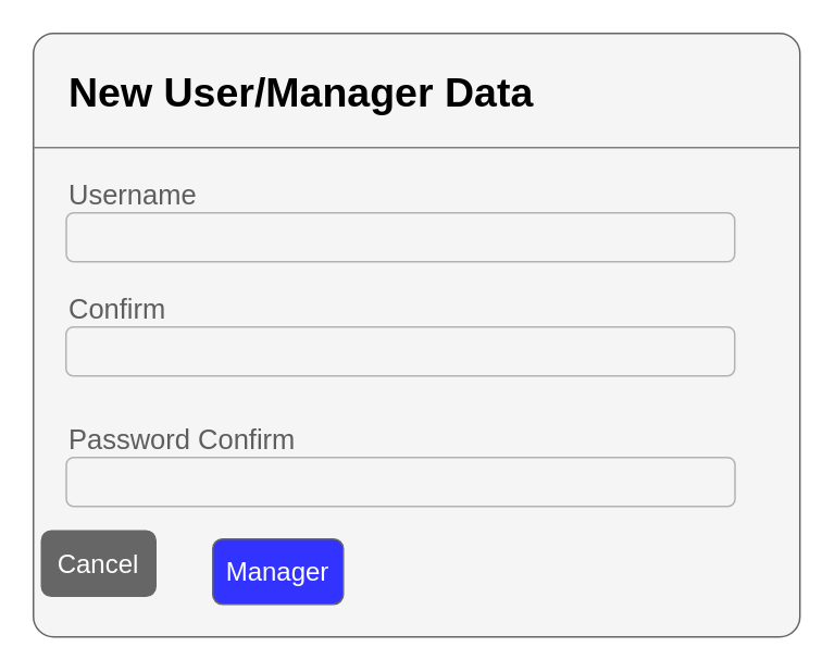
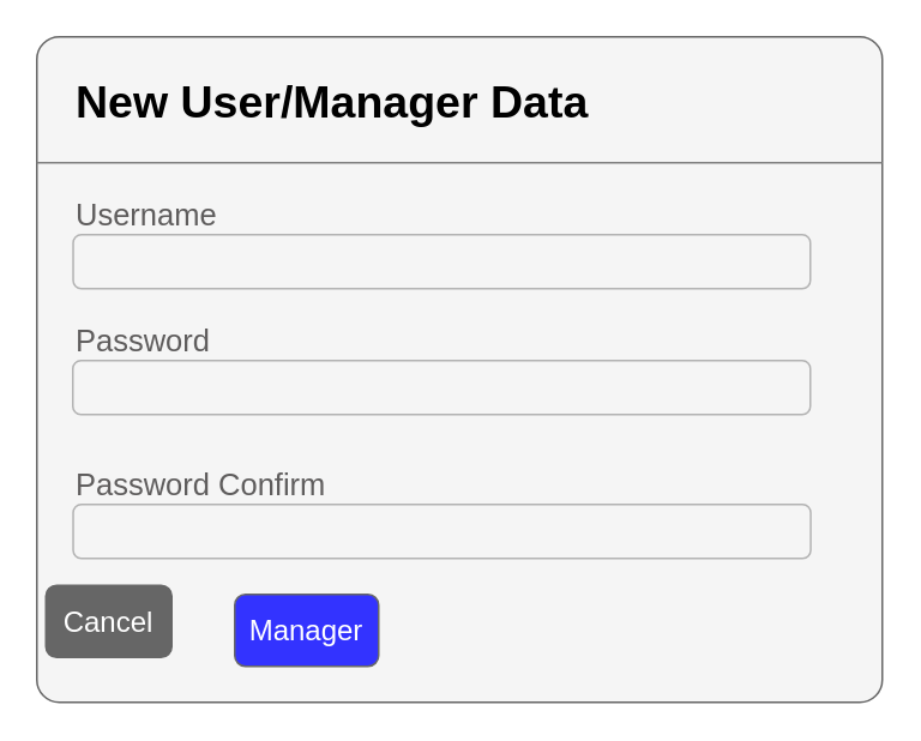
  <mxCell id="0" />
  <mxCell id="1" parent="0" />
  <mxCell id="2" value="" style="rounded=1;whiteSpace=wrap;html=1;perimeterSpacing=9;argSize=1;arcSize=25;absoluteArcSize=1;fillColor=#f5f5f5;fontColor=#333333;strokeColor=#666666;" parent="1" vertex="1"><mxGeometry x="20" y="20" width="470" height="370" as="geometry" /></mxCell>
  <mxCell id="3" value="New User/Manager Data" style="text;html=1;strokeColor=none;fillColor=none;align=left;verticalAlign=middle;whiteSpace=wrap;rounded=0;fontSize=25;fontStyle=1;fontColor=#000000;" parent="1" vertex="1"><mxGeometry x="40" y="40" width="410" height="30" as="geometry" /></mxCell>
  <mxCell id="4" value="" style="endArrow=none;html=1;fontSize=25;fontColor=#000000;strokeColor=#808080;" parent="1" edge="1"><mxGeometry width="50" height="50" relative="1" as="geometry"><mxPoint x="20" y="90" as="sourcePoint" /><mxPoint x="490" y="90" as="targetPoint" /><Array as="points"><mxPoint x="250" y="90" /></Array></mxGeometry></mxCell>
  <mxCell id="5" value="&lt;span style=&quot;font-size: 17px;&quot;&gt;&lt;font style=&quot;font-size: 17px;&quot;&gt;Username&lt;br&gt;&lt;/font&gt;&lt;/span&gt;" style="text;html=1;strokeColor=none;fillColor=none;align=left;verticalAlign=middle;whiteSpace=wrap;rounded=0;fontSize=17;fontStyle=0;fontColor=#5f5d5d;" parent="1" vertex="1"><mxGeometry x="40" y="100" width="187.75" height="40" as="geometry" /></mxCell>
- <mxCell id="6" value="&lt;span style=&quot;font-size: 17px;&quot;&gt;&lt;font style=&quot;font-size: 17px;&quot;&gt;Confirm&lt;br&gt;&lt;/font&gt;&lt;/span&gt;" style="text;html=1;strokeColor=none;fillColor=none;align=left;verticalAlign=middle;whiteSpace=wrap;rounded=0;fontSize=17;fontStyle=0;fontColor=#5f5d5d;" parent="1" vertex="1"><mxGeometry x="40" y="170" width="187.75" height="40" as="geometry" /></mxCell>
+ <mxCell id="6" value="&lt;span style=&quot;font-size: 17px;&quot;&gt;&lt;font style=&quot;font-size: 17px;&quot;&gt;Password&lt;br&gt;&lt;/font&gt;&lt;/span&gt;" style="text;html=1;strokeColor=none;fillColor=none;align=left;verticalAlign=middle;whiteSpace=wrap;rounded=0;fontSize=17;fontStyle=0;fontColor=#5f5d5d;" parent="1" vertex="1"><mxGeometry x="40" y="170" width="187.75" height="40" as="geometry" /></mxCell>
  <mxCell id="7" value="" style="rounded=1;whiteSpace=wrap;html=1;fontSize=17;fontColor=#333333;fillColor=#f5f5f5;strokeColor=#B3B3B3;" parent="1" vertex="1"><mxGeometry x="40.19" y="130" width="409.81" height="30" as="geometry" /></mxCell>
  <mxCell id="8" value="" style="rounded=1;whiteSpace=wrap;html=1;fontSize=17;fontColor=#333333;fillColor=#f5f5f5;strokeColor=#B3B3B3;" parent="1" vertex="1"><mxGeometry x="40" y="200" width="410" height="30" as="geometry" /></mxCell>
  <mxCell id="9" value="&lt;span style=&quot;font-size: 17px;&quot;&gt;&lt;font style=&quot;font-size: 17px;&quot;&gt;Password Confirm&lt;br&gt;&lt;/font&gt;&lt;/span&gt;" style="text;html=1;strokeColor=none;fillColor=none;align=left;verticalAlign=middle;whiteSpace=wrap;rounded=0;fontSize=17;fontStyle=0;fontColor=#5f5d5d;" parent="1" vertex="1"><mxGeometry x="40.19" y="250" width="187.75" height="40" as="geometry" /></mxCell>
  <mxCell id="10" value="" style="rounded=1;whiteSpace=wrap;html=1;fontSize=17;fontColor=#333333;fillColor=#f5f5f5;strokeColor=#B3B3B3;" parent="1" vertex="1"><mxGeometry x="40.19" y="280" width="410" height="30" as="geometry" /></mxCell>
  <mxCell id="11" value="Cancel" style="rounded=1;whiteSpace=wrap;html=1;strokeColor=#666666;fontSize=16;fontColor=#FFFFFF;fillColor=#666666;" parent="1" vertex="1"><mxGeometry x="25" y="325" width="70" height="40" as="geometry" /></mxCell>
  <mxCell id="12" value="Manager" style="rounded=1;whiteSpace=wrap;html=1;strokeColor=#666666;fontSize=16;fontColor=#FFFFFF;fillColor=#3333FF;" parent="1" vertex="1"><mxGeometry x="130" y="330" width="80" height="40" as="geometry" /></mxCell>
